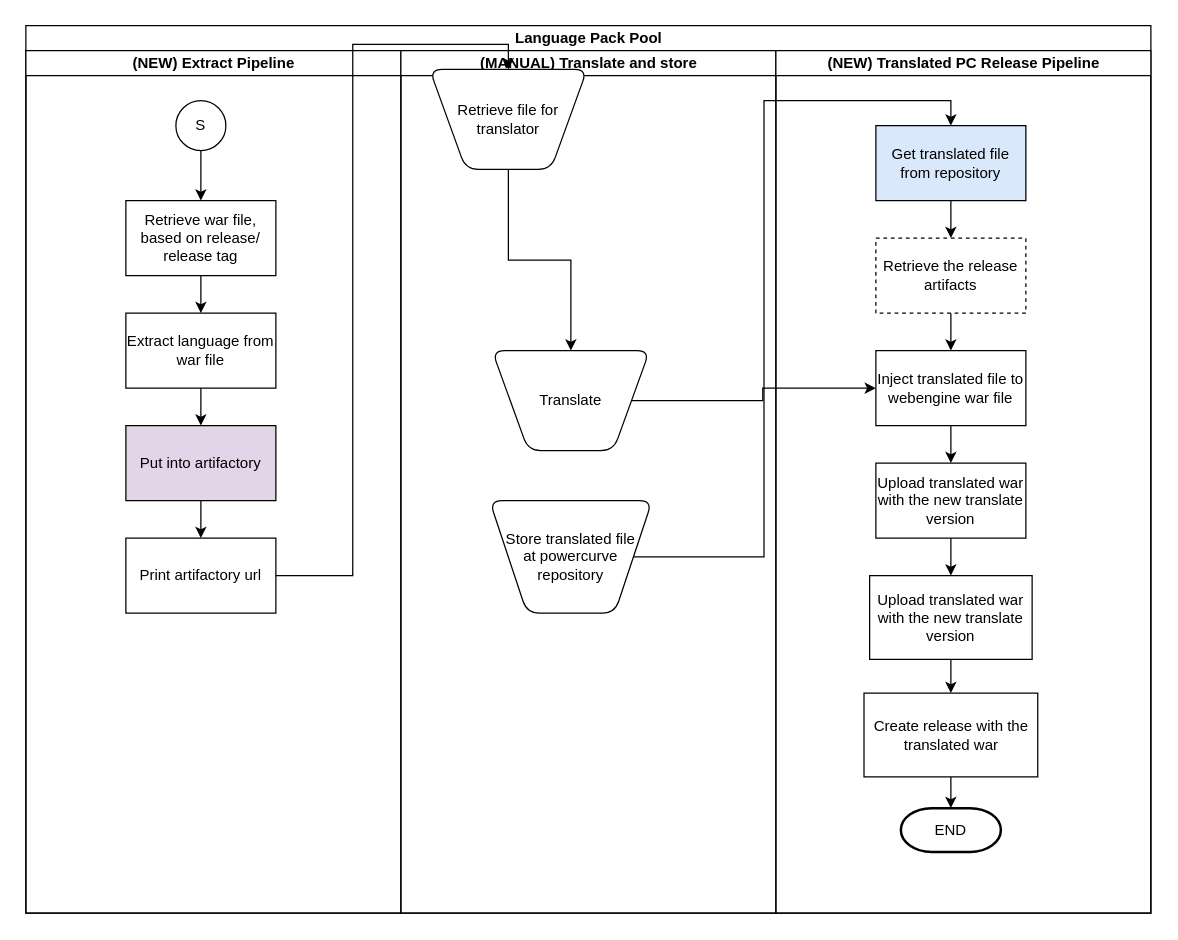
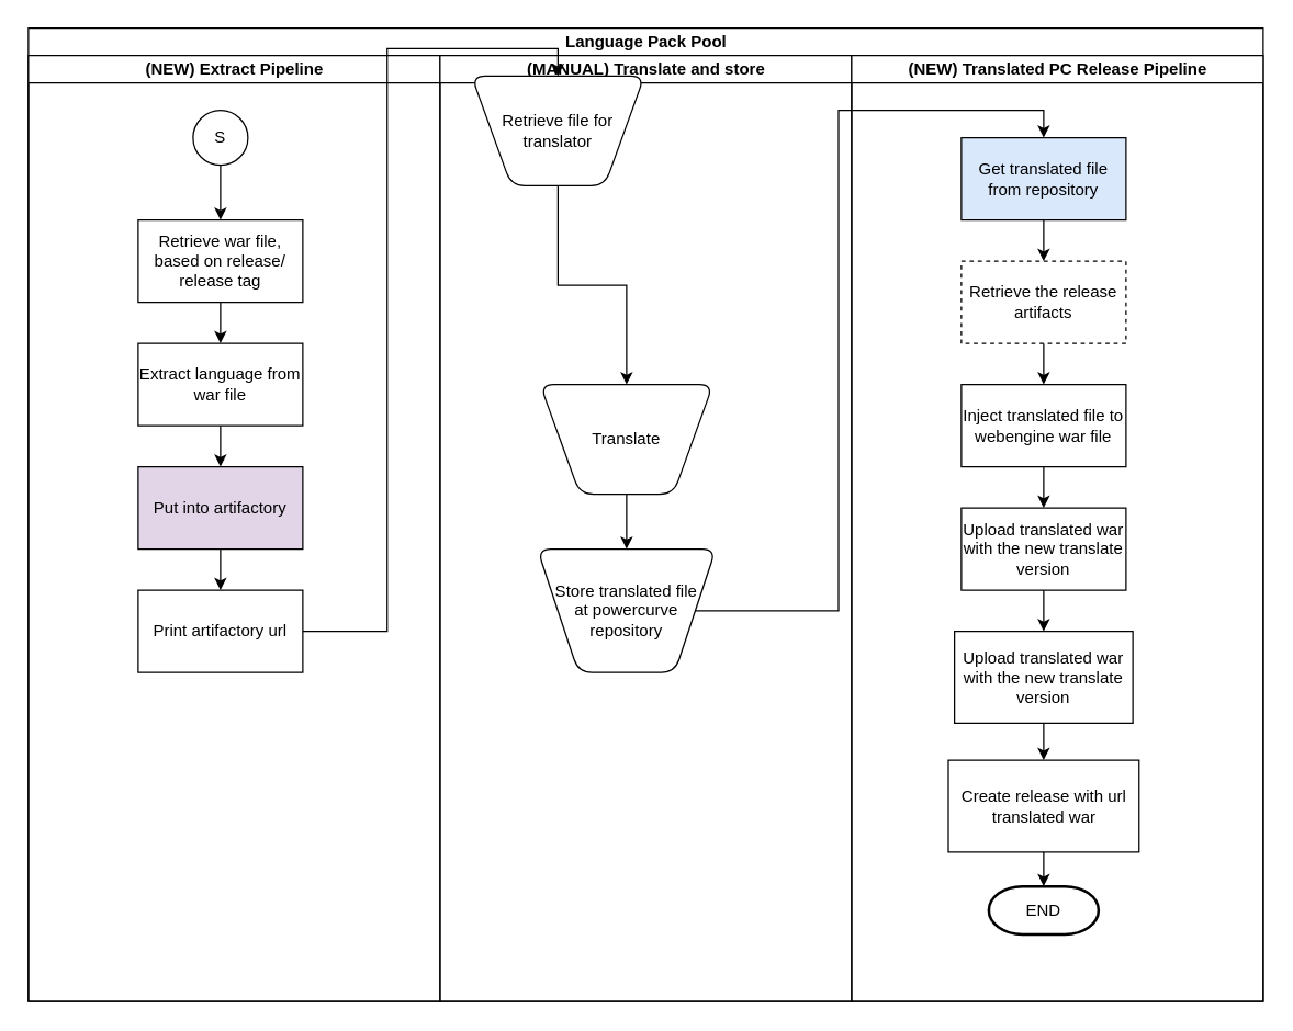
  <mxCell id="0" />
  <mxCell id="1" parent="0" />
  <mxCell id="2" value="Language Pack Pool" style="swimlane;html=1;childLayout=stackLayout;resizeParent=1;resizeParentMax=0;startSize=20;" parent="1" vertex="1"><mxGeometry x="20" y="20" width="900" height="710" as="geometry" /></mxCell>
  <mxCell id="3" value="(NEW) Extract Pipeline" style="swimlane;html=1;startSize=20;" parent="2" vertex="1"><mxGeometry y="20" width="300" height="690" as="geometry" /></mxCell>
  <mxCell id="4" style="edgeStyle=orthogonalEdgeStyle;rounded=0;orthogonalLoop=1;jettySize=auto;html=1;" parent="3" source="12" target="6" edge="1"><mxGeometry relative="1" as="geometry"><mxPoint x="140" y="70" as="sourcePoint" /></mxGeometry></mxCell>
  <mxCell id="5" style="edgeStyle=orthogonalEdgeStyle;rounded=0;orthogonalLoop=1;jettySize=auto;html=1;" parent="3" source="6" target="8" edge="1"><mxGeometry relative="1" as="geometry" /></mxCell>
  <mxCell id="6" value="Retrieve war file, based on release/ release tag" style="rounded=0;whiteSpace=wrap;html=1;" parent="3" vertex="1"><mxGeometry x="80" y="120" width="120" height="60" as="geometry" /></mxCell>
  <mxCell id="7" style="edgeStyle=orthogonalEdgeStyle;rounded=0;orthogonalLoop=1;jettySize=auto;html=1;" parent="3" source="8" target="10" edge="1"><mxGeometry relative="1" as="geometry" /></mxCell>
  <mxCell id="8" value="Extract language from war file" style="rounded=0;whiteSpace=wrap;html=1;" parent="3" vertex="1"><mxGeometry x="80" y="210" width="120" height="60" as="geometry" /></mxCell>
  <mxCell id="9" style="edgeStyle=orthogonalEdgeStyle;rounded=0;orthogonalLoop=1;jettySize=auto;html=1;" parent="3" source="10" target="11" edge="1"><mxGeometry relative="1" as="geometry" /></mxCell>
  <mxCell id="10" value="Put into artifactory" style="rounded=0;whiteSpace=wrap;html=1;fillColor=#e1d5e7;" parent="3" vertex="1"><mxGeometry x="80" y="300" width="120" height="60" as="geometry" /></mxCell>
  <mxCell id="11" value="Print artifactory url" style="rounded=0;whiteSpace=wrap;html=1;" parent="3" vertex="1"><mxGeometry x="80" y="390" width="120" height="60" as="geometry" /></mxCell>
  <mxCell id="12" value="S" style="ellipse;whiteSpace=wrap;html=1;aspect=fixed;rounded=1;" parent="3" vertex="1"><mxGeometry x="120" y="40" width="40" height="40" as="geometry" /></mxCell>
  <mxCell id="13" value="(MANUAL) Translate and store" style="swimlane;html=1;startSize=20;verticalAlign=middle;horizontal=1;" parent="2" vertex="1"><mxGeometry x="300" y="20" width="300" height="690" as="geometry" /></mxCell>
  <mxCell id="14" style="edgeStyle=orthogonalEdgeStyle;rounded=0;orthogonalLoop=1;jettySize=auto;html=1;" parent="13" source="15" target="17" edge="1"><mxGeometry relative="1" as="geometry" /></mxCell>
  <mxCell id="15" value="&lt;span&gt;Retrieve file for translator&lt;/span&gt;" style="verticalLabelPosition=middle;verticalAlign=middle;html=1;shape=trapezoid;perimeter=trapezoidPerimeter;whiteSpace=wrap;size=0.23;arcSize=20;flipV=1;rounded=1;labelPosition=center;align=center;" parent="13" vertex="1"><mxGeometry x="23" y="15" width="126" height="80" as="geometry" /></mxCell>
- <mxCell id="16" style="edgeStyle=orthogonalEdgeStyle;rounded=0;orthogonalLoop=1;jettySize=auto;html=1;" parent="13" source="17" target="27" edge="1"><mxGeometry relative="1" as="geometry" /></mxCell>
+ <mxCell id="16" style="edgeStyle=orthogonalEdgeStyle;rounded=0;orthogonalLoop=1;jettySize=auto;html=1;" parent="13" source="17" target="18" edge="1"><mxGeometry relative="1" as="geometry" /></mxCell>
  <mxCell id="17" value="&lt;span&gt;Translate&lt;/span&gt;" style="verticalLabelPosition=middle;verticalAlign=middle;html=1;shape=trapezoid;perimeter=trapezoidPerimeter;whiteSpace=wrap;size=0.23;arcSize=20;flipV=1;rounded=1;labelPosition=center;align=center;" parent="13" vertex="1"><mxGeometry x="73" y="240" width="126" height="80" as="geometry" /></mxCell>
  <mxCell id="18" value="&lt;span&gt;Store translated file&lt;br&gt;at powercurve repository&lt;/span&gt;" style="verticalLabelPosition=middle;verticalAlign=middle;html=1;shape=trapezoid;perimeter=trapezoidPerimeter;whiteSpace=wrap;size=0.23;arcSize=20;flipV=1;rounded=1;labelPosition=center;align=center;" parent="13" vertex="1"><mxGeometry x="71" y="360" width="130" height="90" as="geometry" /></mxCell>
  <mxCell id="19" value="(NEW) Translated PC Release Pipeline" style="swimlane;html=1;startSize=20;" parent="2" vertex="1"><mxGeometry x="600" y="20" width="300" height="690" as="geometry" /></mxCell>
  <mxCell id="20" style="edgeStyle=orthogonalEdgeStyle;rounded=0;orthogonalLoop=1;jettySize=auto;html=1;" parent="19" source="27" target="28" edge="1"><mxGeometry relative="1" as="geometry" /></mxCell>
  <mxCell id="21" style="edgeStyle=orthogonalEdgeStyle;rounded=0;orthogonalLoop=1;jettySize=auto;html=1;entryX=0.5;entryY=0;entryDx=0;entryDy=0;" parent="19" source="25" target="26" edge="1"><mxGeometry relative="1" as="geometry" /></mxCell>
  <mxCell id="22" style="edgeStyle=orthogonalEdgeStyle;rounded=0;orthogonalLoop=1;jettySize=auto;html=1;entryX=0.5;entryY=0;entryDx=0;entryDy=0;" parent="19" source="28" target="31" edge="1"><mxGeometry relative="1" as="geometry" /></mxCell>
  <mxCell id="23" style="edgeStyle=orthogonalEdgeStyle;rounded=0;orthogonalLoop=1;jettySize=auto;html=1;" parent="19" source="26" target="27" edge="1"><mxGeometry relative="1" as="geometry" /></mxCell>
  <mxCell id="24" style="edgeStyle=orthogonalEdgeStyle;rounded=0;orthogonalLoop=1;jettySize=auto;html=1;entryX=0.5;entryY=0;entryDx=0;entryDy=0;entryPerimeter=0;" parent="19" source="32" target="30" edge="1"><mxGeometry relative="1" as="geometry" /></mxCell>
  <mxCell id="25" value="Get translated file from repository" style="rounded=0;whiteSpace=wrap;html=1;fillColor=#dae8fc;" parent="19" vertex="1"><mxGeometry x="80" y="60" width="120" height="60" as="geometry" /></mxCell>
  <mxCell id="26" value="Retrieve the release artifacts" style="rounded=0;whiteSpace=wrap;html=1;dashed=1;" parent="19" vertex="1"><mxGeometry x="80" y="150" width="120" height="60" as="geometry" /></mxCell>
  <mxCell id="27" value="Inject translated file to webengine war file" style="rounded=0;whiteSpace=wrap;html=1;" parent="19" vertex="1"><mxGeometry x="80" y="240" width="120" height="60" as="geometry" /></mxCell>
  <mxCell id="28" value="Upload translated war with the new translate version" style="rounded=0;whiteSpace=wrap;html=1;" parent="19" vertex="1"><mxGeometry x="80" y="330" width="120" height="60" as="geometry" /></mxCell>
  <mxCell id="29" value="" style="edgeStyle=orthogonalEdgeStyle;rounded=0;orthogonalLoop=1;jettySize=auto;html=1;" parent="19" source="31" target="32" edge="1"><mxGeometry relative="1" as="geometry" /></mxCell>
  <mxCell id="30" value="END" style="strokeWidth=2;html=1;shape=mxgraph.flowchart.terminator;whiteSpace=wrap;rounded=1;" parent="19" vertex="1"><mxGeometry x="100" y="606" width="80" height="35" as="geometry" /></mxCell>
  <mxCell id="31" value="Upload translated war with the new translate version" style="rounded=0;whiteSpace=wrap;html=1;" parent="19" vertex="1"><mxGeometry x="75" y="420" width="130" height="67" as="geometry" /></mxCell>
- <mxCell id="32" value="Create release with the translated war" style="rounded=0;whiteSpace=wrap;html=1;" parent="19" vertex="1"><mxGeometry x="70.5" y="514" width="139" height="67" as="geometry" /></mxCell>
+ <mxCell id="32" value="Create release with url translated war" style="rounded=0;whiteSpace=wrap;html=1;" parent="19" vertex="1"><mxGeometry x="70.5" y="514" width="139" height="67" as="geometry" /></mxCell>
  <mxCell id="33" style="edgeStyle=orthogonalEdgeStyle;rounded=0;orthogonalLoop=1;jettySize=auto;html=1;entryX=0.5;entryY=0;entryDx=0;entryDy=0;" parent="2" source="11" target="15" edge="1"><mxGeometry relative="1" as="geometry"><mxPoint x="140" y="520" as="targetPoint" /></mxGeometry></mxCell>
  <mxCell id="34" style="edgeStyle=orthogonalEdgeStyle;rounded=0;orthogonalLoop=1;jettySize=auto;html=1;entryX=0.5;entryY=0;entryDx=0;entryDy=0;" parent="2" source="18" target="25" edge="1"><mxGeometry relative="1" as="geometry"><mxPoint x="640" y="110" as="targetPoint" /></mxGeometry></mxCell>
